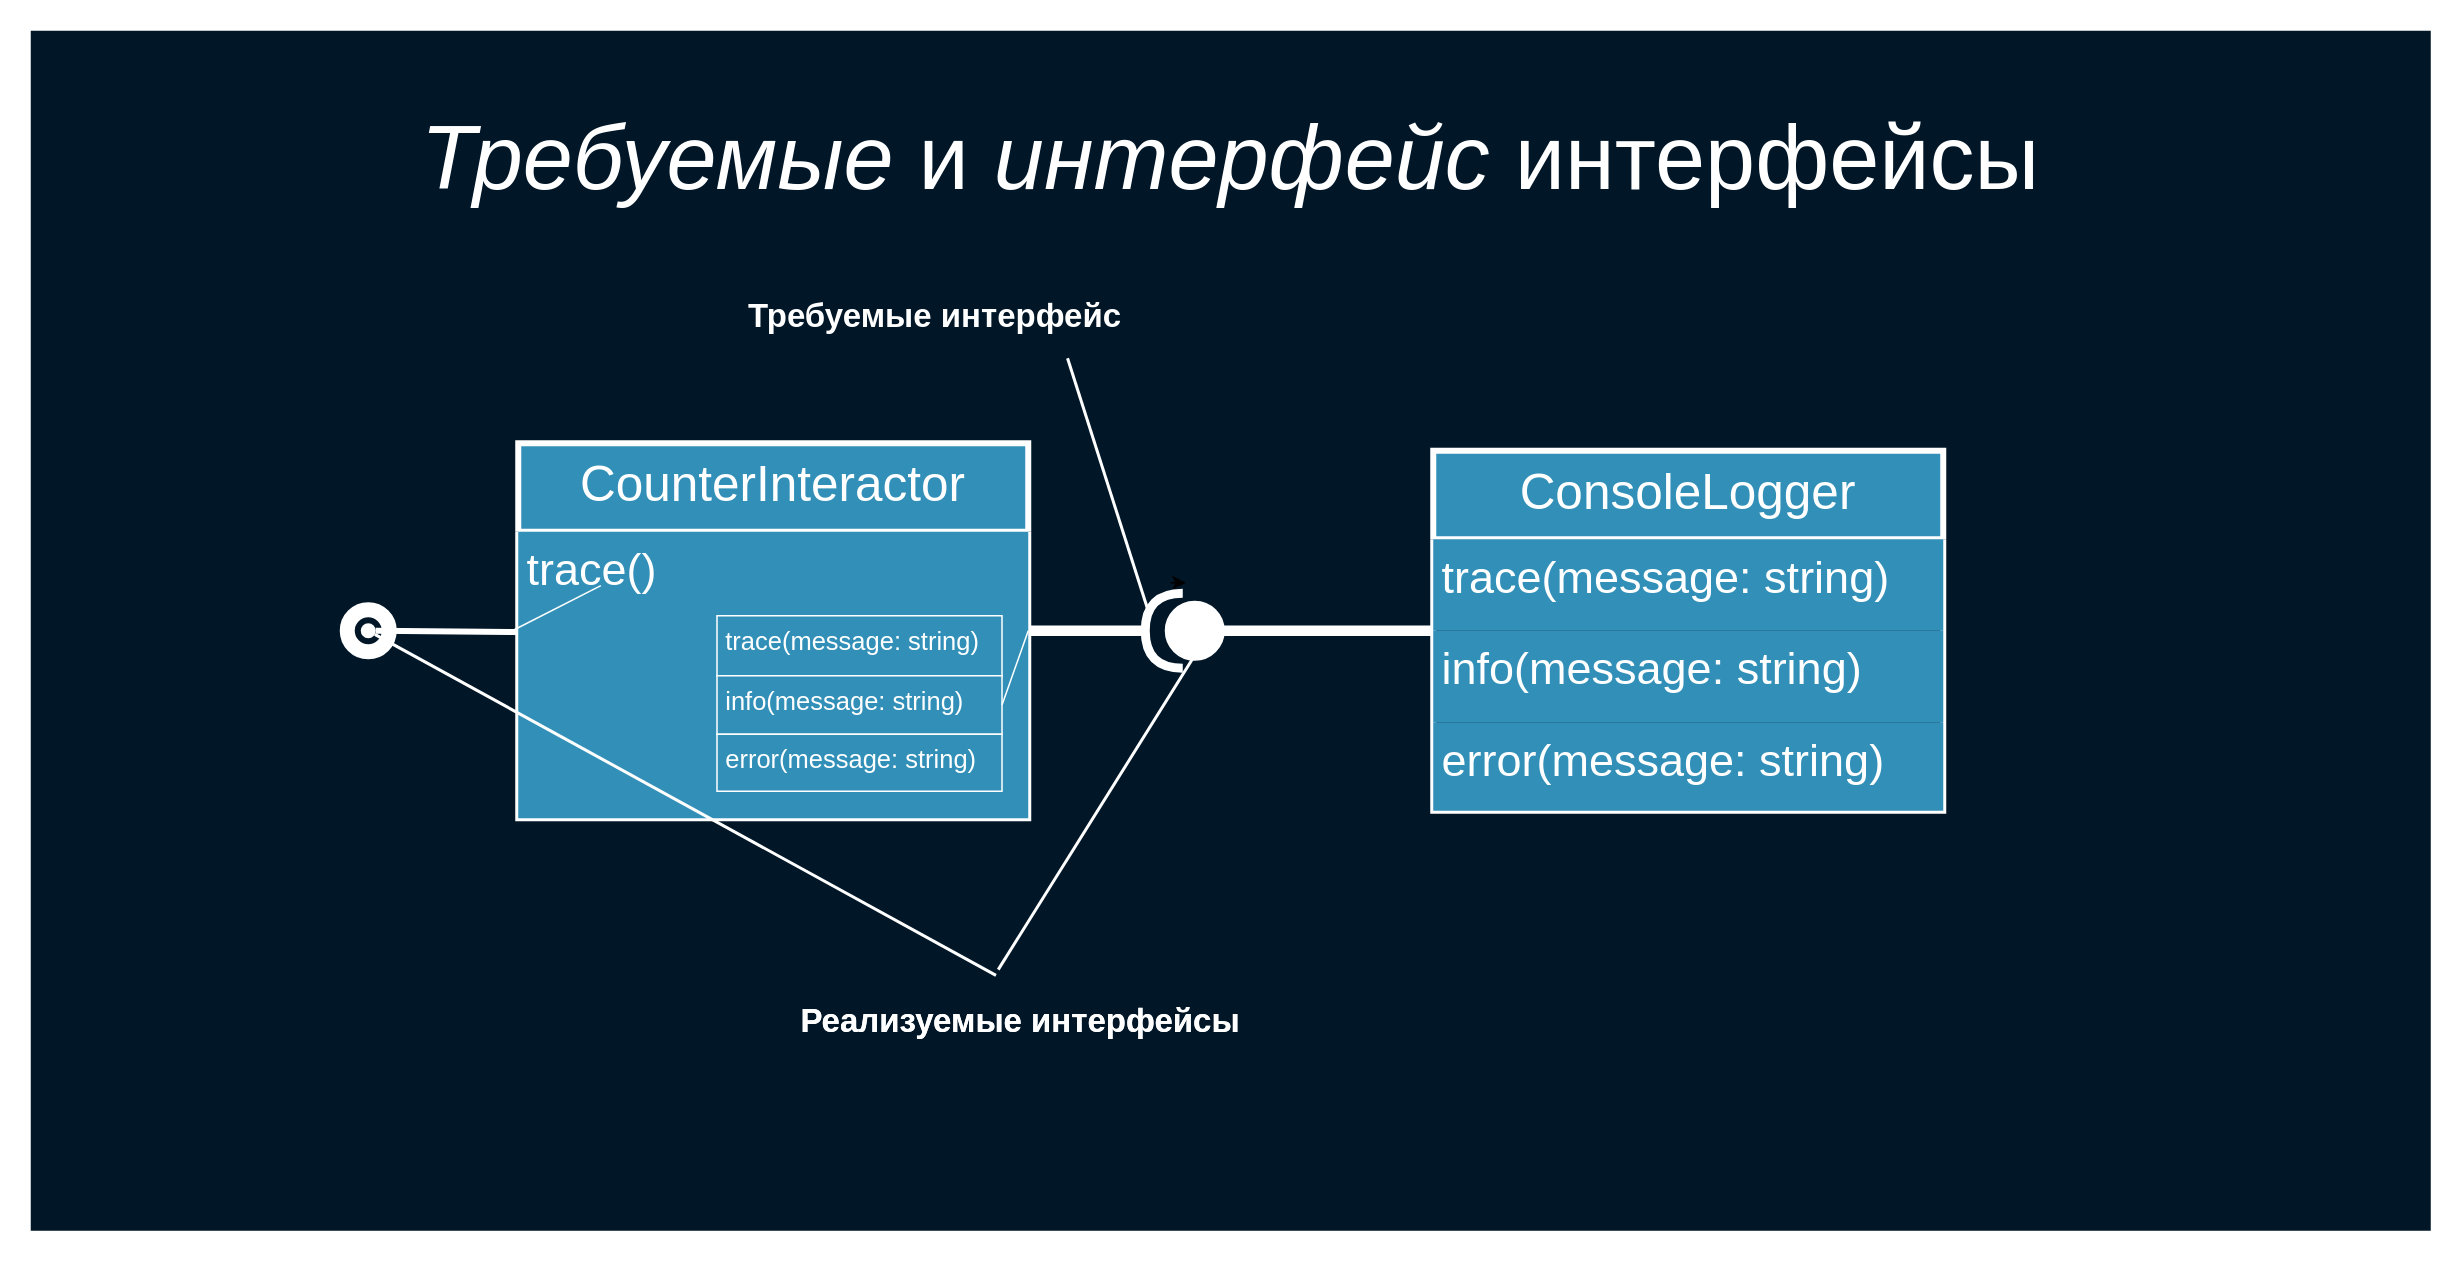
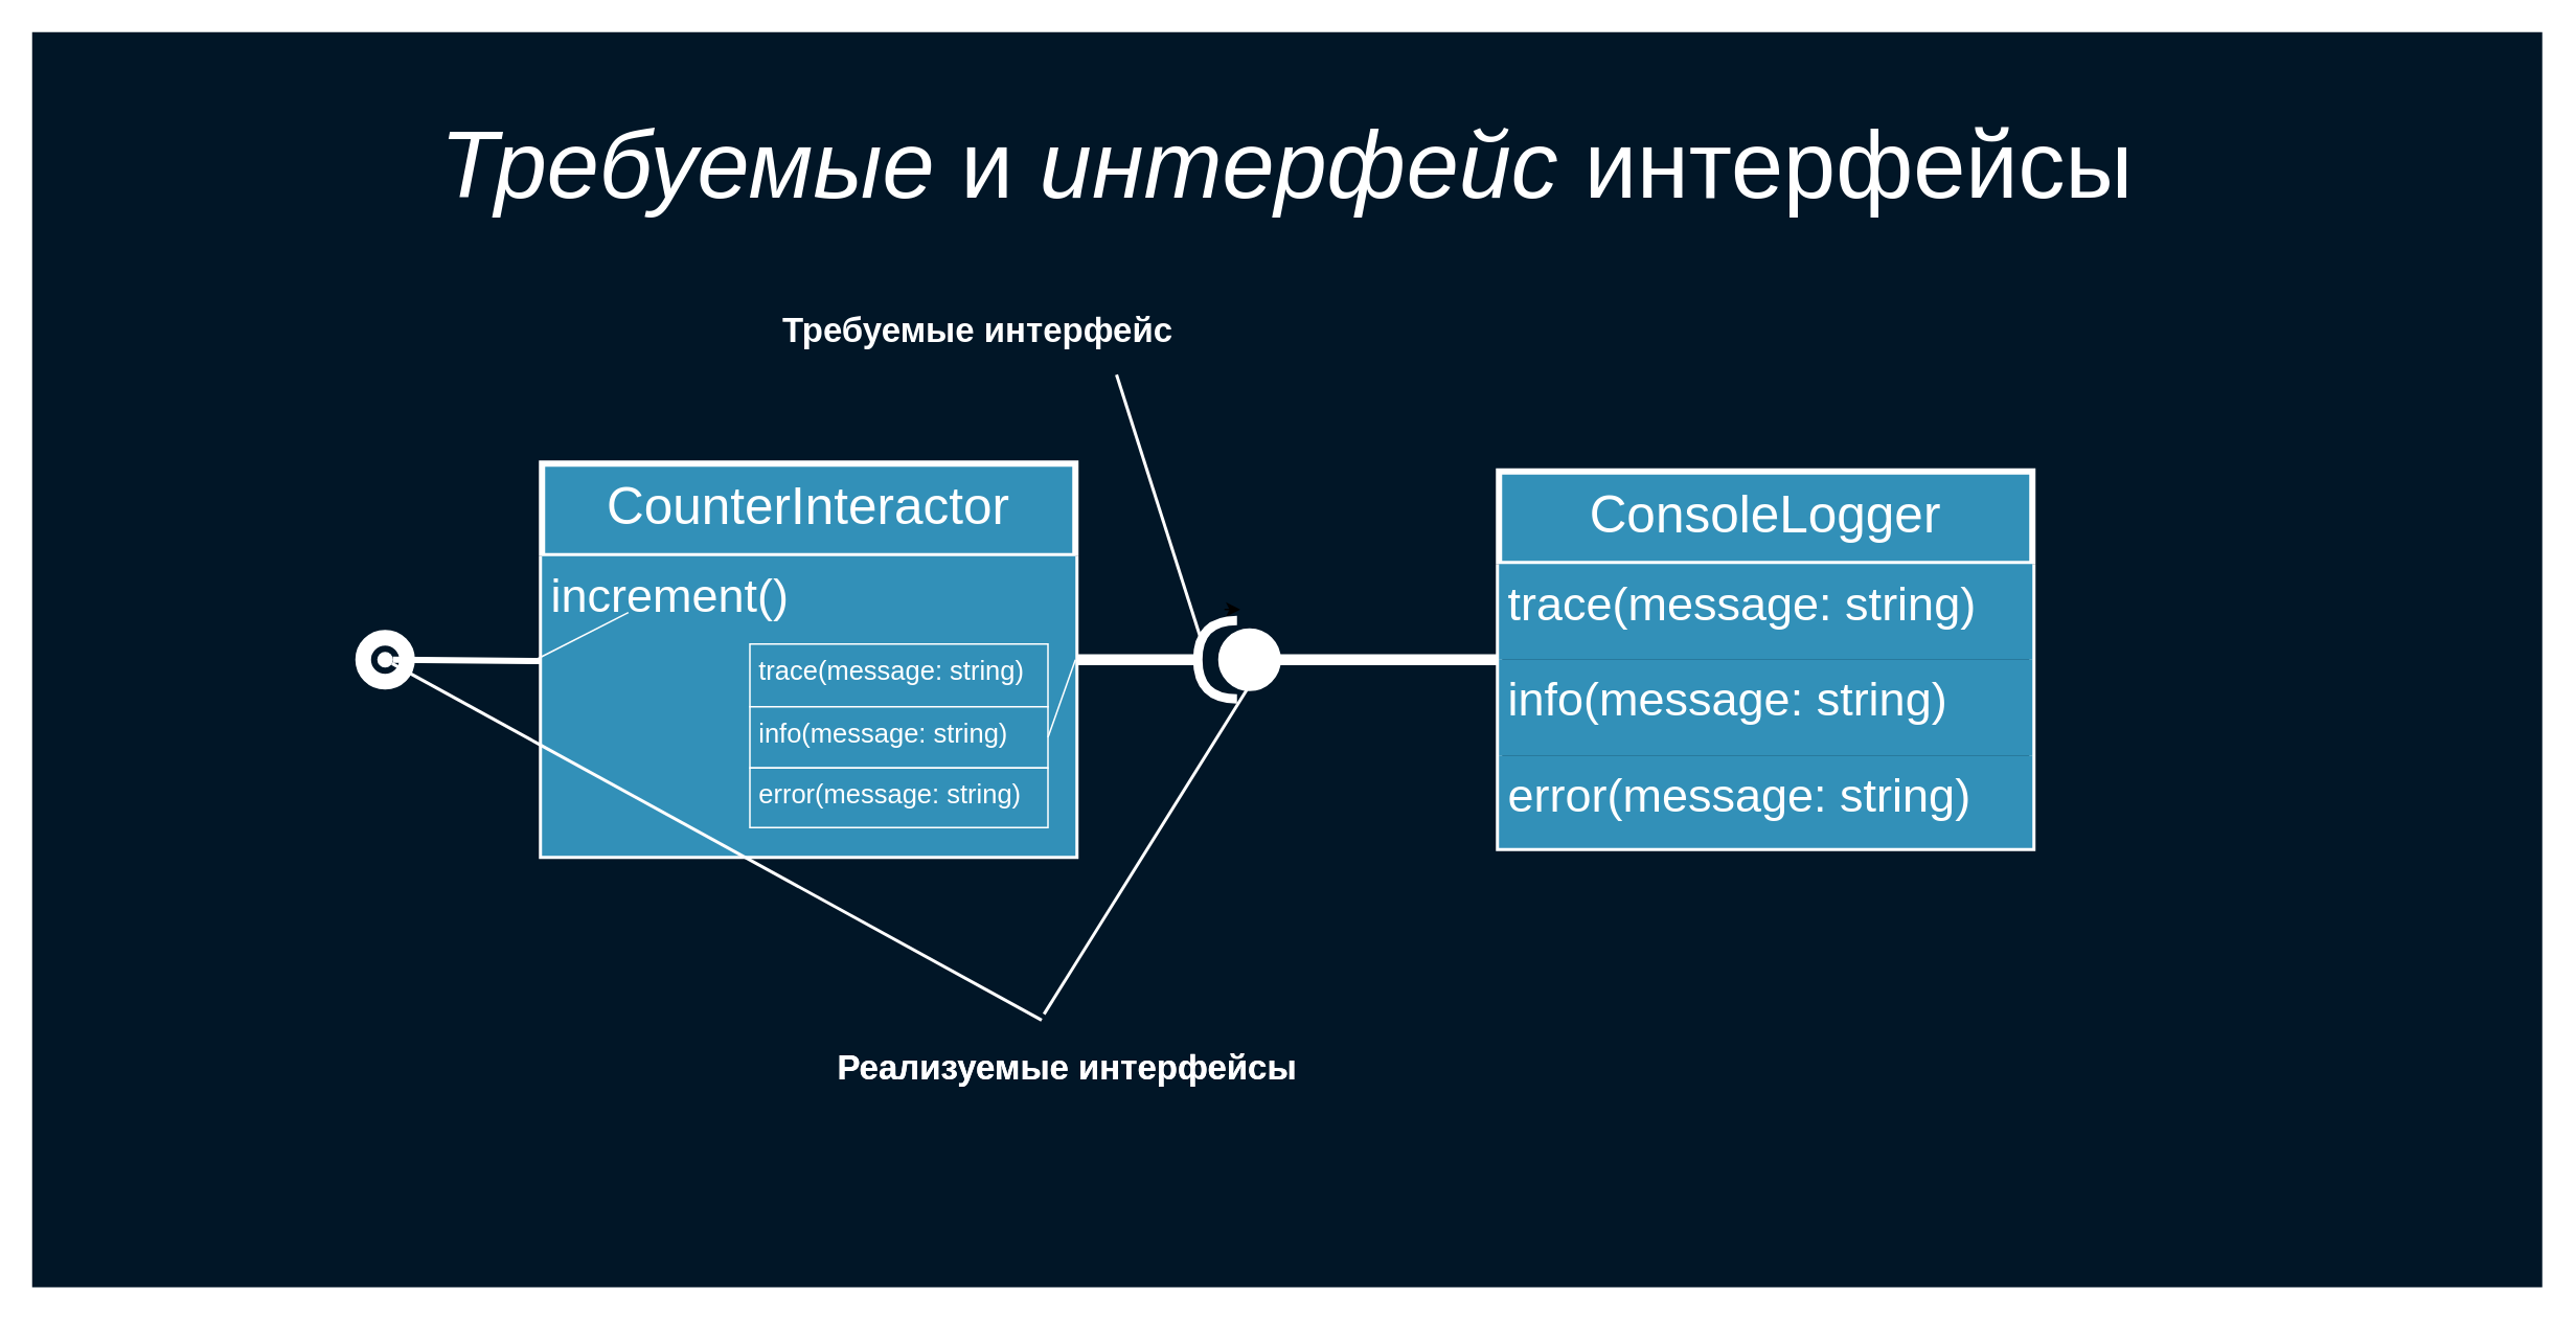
  <mxCell id="0" />
  <mxCell id="1" parent="0" />
  <mxCell id="2" value="" style="rounded=0;whiteSpace=wrap;html=1;fillColor=#011627;fontSize=30;fontColor=#FFFFFF;strokeColor=none;" parent="1" vertex="1"><mxGeometry x="20" y="20" width="1600" height="800" as="geometry" /></mxCell>
  <mxCell id="3" value="&lt;i&gt;Требуемые&lt;/i&gt;&amp;nbsp;и&amp;nbsp;&lt;i&gt;интерфейс&lt;/i&gt;&amp;nbsp;интерфейсы" style="text;html=1;strokeColor=none;fillColor=none;align=center;verticalAlign=middle;whiteSpace=wrap;rounded=0;fontSize=60;fontColor=#FFFFFF;" parent="1" vertex="1"><mxGeometry x="200.94" y="70" width="1238.13" height="70" as="geometry" /></mxCell>
  <mxCell id="4" style="edgeStyle=orthogonalEdgeStyle;rounded=0;orthogonalLoop=1;jettySize=auto;html=1;exitX=0.5;exitY=1;exitDx=0;exitDy=0;entryX=0.553;entryY=0.974;entryDx=0;entryDy=0;entryPerimeter=0;fontSize=33;fontColor=#FFFFFF;" parent="1" edge="1"><mxGeometry relative="1" as="geometry"><mxPoint x="780" y="388" as="sourcePoint" /><mxPoint x="790.07" y="387.48" as="targetPoint" /></mxGeometry></mxCell>
  <mxCell id="5" value="" style="rounded=0;orthogonalLoop=1;jettySize=auto;html=1;endArrow=none;endFill=0;fontSize=32;fontColor=#FFFFFF;strokeColor=#FFFFFF;strokeWidth=7;entryX=0;entryY=0.5;entryDx=0;entryDy=0;entryPerimeter=0;exitX=0;exitY=0.5;exitDx=0;exitDy=0;" parent="1" source="13" target="6" edge="1"><mxGeometry relative="1" as="geometry"><mxPoint x="985" y="420" as="sourcePoint" /><mxPoint x="853" y="480" as="targetPoint" /></mxGeometry></mxCell>
  <mxCell id="6" value="" style="shape=providedRequiredInterface;html=1;verticalLabelPosition=bottom;labelBackgroundColor=none;strokeColor=#FFFFFF;strokeWidth=6;fillColor=#FFFFFF;fontSize=32;fontColor=#FFFFFF;rotation=-180;" parent="1" vertex="1"><mxGeometry x="763" y="395" width="50" height="50" as="geometry" /></mxCell>
  <mxCell id="7" value="" style="rounded=0;orthogonalLoop=1;jettySize=auto;html=1;endArrow=none;endFill=0;fontSize=32;fontColor=#FFFFFF;strokeColor=#FFFFFF;strokeWidth=7;exitX=1;exitY=0.5;exitDx=0;exitDy=0;exitPerimeter=0;entryX=1;entryY=0.5;entryDx=0;entryDy=0;" parent="1" source="6" target="10" edge="1"><mxGeometry relative="1" as="geometry"><mxPoint x="785" y="485.882" as="sourcePoint" /><mxPoint x="725" y="480" as="targetPoint" /></mxGeometry></mxCell>
  <mxCell id="8" value="Требуемые интерфейс" style="text;align=center;fontStyle=1;verticalAlign=middle;spacingLeft=3;spacingRight=3;strokeColor=none;rotatable=0;points=[[0,0.5],[1,0.5]];portConstraint=eastwest;labelBackgroundColor=none;fillColor=none;fontSize=22;fontColor=#FFFFFF;strokeWidth=4;" parent="1" vertex="1"><mxGeometry x="483" y="180" width="280" height="56" as="geometry" /></mxCell>
  <mxCell id="9" value="" style="endArrow=none;html=1;strokeColor=#FFFFFF;strokeWidth=2;fontSize=16;fontColor=#FFFFFF;entryX=0.815;entryY=1.041;entryDx=0;entryDy=0;entryPerimeter=0;exitX=0.962;exitY=0.769;exitDx=0;exitDy=0;exitPerimeter=0;" parent="1" source="6" target="8" edge="1"><mxGeometry width="50" height="50" relative="1" as="geometry"><mxPoint x="735" y="420" as="sourcePoint" /><mxPoint x="275" y="590" as="targetPoint" /></mxGeometry></mxCell>
  <mxCell id="10" value="CounterInteractor" style="swimlane;fontStyle=0;align=center;verticalAlign=top;childLayout=stackLayout;horizontal=1;startSize=59;horizontalStack=0;resizeParent=1;resizeParentMax=0;resizeLast=0;collapsible=1;marginBottom=0;strokeColor=#FFFFFF;strokeWidth=4;fillColor=#3290B8;fontSize=33;fontColor=#FFFFFF;labelBackgroundColor=none;" parent="1" vertex="1"><mxGeometry x="345" y="295" width="340" height="250" as="geometry" /></mxCell>
- <mxCell id="11" value="trace()" style="text;strokeColor=none;fillColor=#3290B8;align=left;verticalAlign=top;spacingLeft=4;spacingRight=4;overflow=hidden;rotatable=0;points=[[0,0.5],[1,0.5]];portConstraint=eastwest;fontColor=#FFFFFF;fontSize=30;labelBackgroundColor=none;" parent="10" vertex="1"><mxGeometry y="59" width="340" height="191" as="geometry" /></mxCell>
+ <mxCell id="11" value="increment()" style="text;strokeColor=none;fillColor=#3290B8;align=left;verticalAlign=top;spacingLeft=4;spacingRight=4;overflow=hidden;rotatable=0;points=[[0,0.5],[1,0.5]];portConstraint=eastwest;fontColor=#FFFFFF;fontSize=30;labelBackgroundColor=none;" parent="10" vertex="1"><mxGeometry y="59" width="340" height="191" as="geometry" /></mxCell>
  <mxCell id="12" value="" style="endArrow=none;html=1;strokeColor=#FFFFFF;strokeWidth=1;fontSize=16;fontColor=#FFFFFF;entryX=0.162;entryY=0.188;entryDx=0;entryDy=0;entryPerimeter=0;" parent="10" target="11" edge="1"><mxGeometry width="50" height="50" relative="1" as="geometry"><mxPoint x="-4" y="125" as="sourcePoint" /><mxPoint x="350" y="135" as="targetPoint" /></mxGeometry></mxCell>
  <mxCell id="13" value="ConsoleLogger" style="swimlane;fontStyle=0;align=center;verticalAlign=top;childLayout=stackLayout;horizontal=1;startSize=59;horizontalStack=0;resizeParent=1;resizeParentMax=0;resizeLast=0;collapsible=1;marginBottom=0;strokeColor=#FFFFFF;strokeWidth=4;fillColor=#3290B8;fontSize=33;fontColor=#FFFFFF;labelBackgroundColor=none;" parent="1" vertex="1"><mxGeometry x="955" y="300" width="340" height="240" as="geometry" /></mxCell>
  <mxCell id="14" value="trace(message: string)" style="text;strokeColor=none;fillColor=#3290B8;align=left;verticalAlign=top;spacingLeft=4;spacingRight=4;overflow=hidden;rotatable=0;points=[[0,0.5],[1,0.5]];portConstraint=eastwest;fontColor=#FFFFFF;fontSize=30;labelBackgroundColor=none;" parent="13" vertex="1"><mxGeometry y="59" width="340" height="61" as="geometry" /></mxCell>
  <mxCell id="15" value="info(message: string)" style="text;strokeColor=none;fillColor=#3290B8;align=left;verticalAlign=top;spacingLeft=4;spacingRight=4;overflow=hidden;rotatable=0;points=[[0,0.5],[1,0.5]];portConstraint=eastwest;fontColor=#FFFFFF;fontSize=30;labelBackgroundColor=none;" parent="13" vertex="1"><mxGeometry y="120" width="340" height="61" as="geometry" /></mxCell>
  <mxCell id="16" value="error(message: string)" style="text;strokeColor=none;fillColor=#3290B8;align=left;verticalAlign=top;spacingLeft=4;spacingRight=4;overflow=hidden;rotatable=0;points=[[0,0.5],[1,0.5]];portConstraint=eastwest;fontColor=#FFFFFF;fontSize=30;labelBackgroundColor=none;" parent="13" vertex="1"><mxGeometry y="181" width="340" height="59" as="geometry" /></mxCell>
  <mxCell id="17" value="Реализуемые интерфейсы" style="text;align=center;fontStyle=1;verticalAlign=middle;spacingLeft=3;spacingRight=3;strokeColor=none;rotatable=0;points=[[0,0.5],[1,0.5]];portConstraint=eastwest;labelBackgroundColor=none;fillColor=none;fontSize=22;fontColor=#FFFFFF;strokeWidth=4;" parent="1" vertex="1"><mxGeometry x="430" y="650" width="500" height="56" as="geometry" /></mxCell>
  <mxCell id="18" value="" style="endArrow=none;html=1;strokeColor=#FFFFFF;strokeWidth=2;fontSize=16;fontColor=#FFFFFF;entryX=0.47;entryY=-0.073;entryDx=0;entryDy=0;entryPerimeter=0;exitX=0.26;exitY=0.3;exitDx=0;exitDy=0;exitPerimeter=0;" parent="1" source="6" target="17" edge="1"><mxGeometry width="50" height="50" relative="1" as="geometry"><mxPoint x="885" y="420" as="sourcePoint" /><mxPoint x="765" y="590" as="targetPoint" /></mxGeometry></mxCell>
  <mxCell id="19" value="trace(message: string)" style="text;strokeColor=#FFFFFF;fillColor=#3290B8;align=left;verticalAlign=top;spacingLeft=4;spacingRight=4;overflow=hidden;rotatable=0;points=[[0,0.5],[1,0.5]];portConstraint=eastwest;fontColor=#FFFFFF;fontSize=17;labelBackgroundColor=none;" parent="1" vertex="1"><mxGeometry x="477.5" y="410" width="190" height="40" as="geometry" /></mxCell>
  <mxCell id="20" value="info(message: string)" style="text;strokeColor=#FFFFFF;fillColor=#3290B8;align=left;verticalAlign=top;spacingLeft=4;spacingRight=4;overflow=hidden;rotatable=0;points=[[0,0.5],[1,0.5]];portConstraint=eastwest;fontColor=#FFFFFF;fontSize=17;labelBackgroundColor=none;" parent="1" vertex="1"><mxGeometry x="477.5" y="450" width="190" height="39" as="geometry" /></mxCell>
  <mxCell id="21" value="error(message: string)" style="text;strokeColor=#FFFFFF;fillColor=#3290B8;align=left;verticalAlign=top;spacingLeft=4;spacingRight=4;overflow=hidden;rotatable=0;points=[[0,0.5],[1,0.5]];portConstraint=eastwest;fontColor=#FFFFFF;fontSize=17;labelBackgroundColor=none;" parent="1" vertex="1"><mxGeometry x="477.5" y="489" width="190" height="38" as="geometry" /></mxCell>
  <mxCell id="22" value="" style="endArrow=none;html=1;strokeColor=#FFFFFF;strokeWidth=1;fontSize=16;fontColor=#FFFFFF;exitX=1;exitY=0.5;exitDx=0;exitDy=0;entryX=1;entryY=0.5;entryDx=0;entryDy=0;" parent="1" source="20" target="10" edge="1"><mxGeometry width="50" height="50" relative="1" as="geometry"><mxPoint x="827.1" y="417.7" as="sourcePoint" /><mxPoint x="692.5" y="420" as="targetPoint" /></mxGeometry></mxCell>
  <mxCell id="23" value="" style="rounded=0;orthogonalLoop=1;jettySize=auto;html=1;endArrow=none;endFill=0;labelBackgroundColor=none;strokeColor=#FFFFFF;strokeWidth=4;fontSize=33;fontColor=#FFFFFF;exitX=-0.001;exitY=0.35;exitDx=0;exitDy=0;exitPerimeter=0;" parent="1" source="11" target="24" edge="1"><mxGeometry relative="1" as="geometry"><mxPoint x="186" y="511" as="sourcePoint" /></mxGeometry></mxCell>
  <mxCell id="24" value="" style="ellipse;whiteSpace=wrap;html=1;fontFamily=Helvetica;fontSize=12;fontColor=#FFFFFF;align=center;strokeColor=#FFFFFF;fillColor=#ffffff;points=[];aspect=fixed;resizable=0;labelBackgroundColor=none;strokeWidth=28;" parent="1" vertex="1"><mxGeometry x="240" y="415" width="10" height="10" as="geometry" /></mxCell>
  <mxCell id="25" value="" style="endArrow=none;html=1;strokeColor=#FFFFFF;strokeWidth=2;fontSize=16;fontColor=#FFFFFF;entryX=0.467;entryY=-0.005;entryDx=0;entryDy=0;entryPerimeter=0;" parent="1" source="24" target="17" edge="1"><mxGeometry width="50" height="50" relative="1" as="geometry"><mxPoint x="810" y="440" as="sourcePoint" /><mxPoint x="635" y="715.912" as="targetPoint" /></mxGeometry></mxCell>
  <mxCell id="26" value="Реализуемые интерфейсы" style="text;align=center;fontStyle=1;verticalAlign=middle;spacingLeft=3;spacingRight=3;strokeColor=none;rotatable=0;points=[[0,0.5],[1,0.5]];portConstraint=eastwest;labelBackgroundColor=none;fillColor=none;fontSize=22;fontColor=#FFFFFF;strokeWidth=4;" vertex="1" parent="1"><mxGeometry x="430" y="650" width="500" height="56" as="geometry" /></mxCell>
